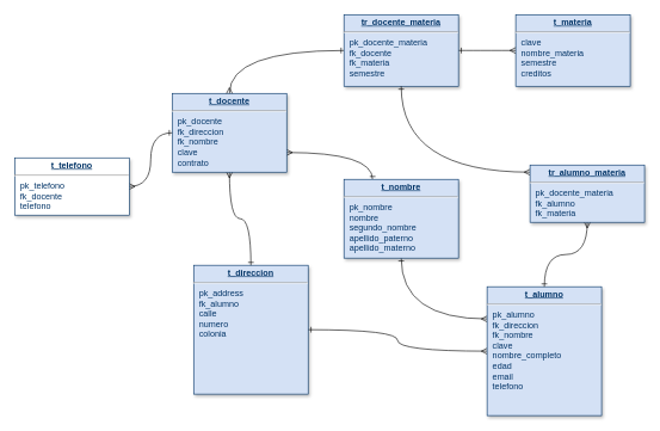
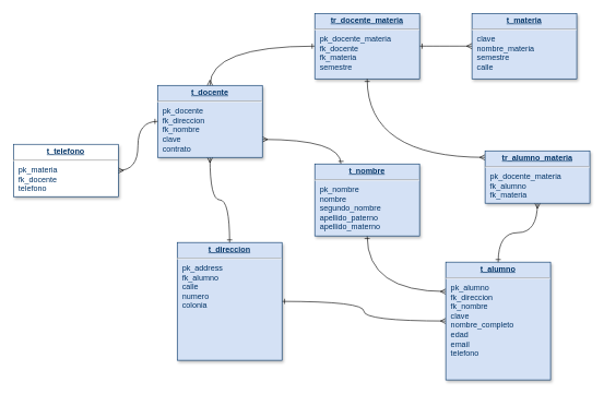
  <mxCell id="0" />
  <mxCell id="1" parent="0" />
  <mxCell id="2" style="edgeStyle=orthogonalEdgeStyle;orthogonalLoop=1;jettySize=auto;html=1;startArrow=ERmany;startFill=0;endArrow=ERone;endFill=0;curved=1;" edge="1" parent="1" source="4" target="5"><mxGeometry relative="1" as="geometry" /></mxCell>
  <mxCell id="3" style="edgeStyle=orthogonalEdgeStyle;orthogonalLoop=1;jettySize=auto;html=1;exitX=0;exitY=0.25;exitDx=0;exitDy=0;curved=1;startArrow=ERmany;startFill=0;endArrow=ERone;endFill=0;" edge="1" parent="1" source="4" target="16"><mxGeometry relative="1" as="geometry" /></mxCell>
  <mxCell id="4" value="&lt;p style=&quot;margin: 0px; margin-top: 4px; text-align: center; text-decoration: underline;&quot;&gt;&lt;strong&gt;t_alumno&lt;/strong&gt;&lt;/p&gt;&lt;hr&gt;&lt;p style=&quot;margin: 0px; margin-left: 8px;&quot;&gt;pk_alumno&lt;/p&gt;&lt;p style=&quot;margin: 0px; margin-left: 8px;&quot;&gt;fk_direccion&lt;/p&gt;&lt;p style=&quot;margin: 0px; margin-left: 8px;&quot;&gt;fk_nombre&lt;/p&gt;&lt;p style=&quot;margin: 0px; margin-left: 8px;&quot;&gt;clave&lt;/p&gt;&lt;p style=&quot;margin: 0px; margin-left: 8px;&quot;&gt;nombre_completo&lt;/p&gt;&lt;p style=&quot;margin: 0px; margin-left: 8px;&quot;&gt;edad&lt;/p&gt;&lt;p style=&quot;margin: 0px; margin-left: 8px;&quot;&gt;email&lt;/p&gt;&lt;p style=&quot;margin: 0px; margin-left: 8px;&quot;&gt;telefono&lt;/p&gt;" style="verticalAlign=top;align=left;overflow=fill;fontSize=12;fontFamily=Helvetica;html=1;strokeColor=#003366;shadow=1;fillColor=#D4E1F5;fontColor=#003366" parent="1" vertex="1"><mxGeometry x="680" y="400" width="160.0" height="180" as="geometry" /></mxCell>
  <mxCell id="5" value="&lt;p style=&quot;margin: 0px; margin-top: 4px; text-align: center; text-decoration: underline;&quot;&gt;&lt;strong&gt;t_direccion&lt;/strong&gt;&lt;/p&gt;&lt;hr&gt;&lt;p style=&quot;margin: 0px; margin-left: 8px;&quot;&gt;pk_address&lt;/p&gt;&lt;p style=&quot;margin: 0px; margin-left: 8px;&quot;&gt;fk_alumno&lt;/p&gt;&lt;p style=&quot;margin: 0px; margin-left: 8px;&quot;&gt;calle&lt;/p&gt;&lt;p style=&quot;margin: 0px; margin-left: 8px;&quot;&gt;numero&lt;/p&gt;&lt;p style=&quot;margin: 0px; margin-left: 8px;&quot;&gt;colonia&lt;/p&gt;" style="verticalAlign=top;align=left;overflow=fill;fontSize=12;fontFamily=Helvetica;html=1;strokeColor=#003366;shadow=1;fillColor=#D4E1F5;fontColor=#003366" vertex="1" parent="1"><mxGeometry x="270" y="370" width="160.0" height="180" as="geometry" /></mxCell>
  <mxCell id="6" style="edgeStyle=orthogonalEdgeStyle;orthogonalLoop=1;jettySize=auto;html=1;curved=1;startArrow=ERmany;startFill=0;endArrow=ERone;endFill=0;" edge="1" parent="1" source="8" target="5"><mxGeometry relative="1" as="geometry" /></mxCell>
  <mxCell id="7" style="edgeStyle=orthogonalEdgeStyle;orthogonalLoop=1;jettySize=auto;html=1;exitX=1;exitY=0.75;exitDx=0;exitDy=0;startArrow=ERmany;startFill=0;endArrow=ERone;endFill=0;curved=1;entryX=0.25;entryY=0;entryDx=0;entryDy=0;" edge="1" parent="1" source="8" target="16"><mxGeometry relative="1" as="geometry" /></mxCell>
  <mxCell id="8" value="&lt;p style=&quot;margin: 0px; margin-top: 4px; text-align: center; text-decoration: underline;&quot;&gt;&lt;strong&gt;t_d&lt;/strong&gt;&lt;strong style=&quot;background-color: initial;&quot;&gt;ocente&lt;/strong&gt;&lt;/p&gt;&lt;hr&gt;&lt;p style=&quot;margin: 0px; margin-left: 8px;&quot;&gt;pk_docente&lt;br&gt;fk_direccion&lt;/p&gt;&lt;p style=&quot;margin: 0px; margin-left: 8px;&quot;&gt;fk_nombre&lt;/p&gt;&lt;p style=&quot;margin: 0px; margin-left: 8px;&quot;&gt;clave&lt;/p&gt;&lt;p style=&quot;margin: 0px; margin-left: 8px;&quot;&gt;contrato&lt;/p&gt;" style="verticalAlign=top;align=left;overflow=fill;fontSize=12;fontFamily=Helvetica;html=1;strokeColor=#003366;shadow=1;fillColor=#D4E1F5;fontColor=#003366" vertex="1" parent="1"><mxGeometry x="240" y="130" width="160" height="110" as="geometry" /></mxCell>
- <mxCell id="9" value="&lt;p style=&quot;margin: 0px; margin-top: 4px; text-align: center; text-decoration: underline;&quot;&gt;&lt;strong&gt;t_materia&lt;/strong&gt;&lt;/p&gt;&lt;hr&gt;&lt;p style=&quot;margin: 0px; margin-left: 8px;&quot;&gt;clave&lt;/p&gt;&lt;p style=&quot;margin: 0px; margin-left: 8px;&quot;&gt;nombre_materia&lt;/p&gt;&lt;p style=&quot;margin: 0px; margin-left: 8px;&quot;&gt;semestre&lt;/p&gt;&lt;p style=&quot;margin: 0px; margin-left: 8px;&quot;&gt;creditos&lt;/p&gt;" style="verticalAlign=top;align=left;overflow=fill;fontSize=12;fontFamily=Helvetica;html=1;strokeColor=#003366;shadow=1;fillColor=#D4E1F5;fontColor=#003366" vertex="1" parent="1"><mxGeometry x="720" y="20" width="160" height="100" as="geometry" /></mxCell>
+ <mxCell id="9" value="&lt;p style=&quot;margin: 0px; margin-top: 4px; text-align: center; text-decoration: underline;&quot;&gt;&lt;strong&gt;t_materia&lt;/strong&gt;&lt;/p&gt;&lt;hr&gt;&lt;p style=&quot;margin: 0px; margin-left: 8px;&quot;&gt;clave&lt;/p&gt;&lt;p style=&quot;margin: 0px; margin-left: 8px;&quot;&gt;nombre_materia&lt;/p&gt;&lt;p style=&quot;margin: 0px; margin-left: 8px;&quot;&gt;semestre&lt;/p&gt;&lt;p style=&quot;margin: 0px; margin-left: 8px;&quot;&gt;calle&lt;/p&gt;" style="verticalAlign=top;align=left;overflow=fill;fontSize=12;fontFamily=Helvetica;html=1;strokeColor=#003366;shadow=1;fillColor=#D4E1F5;fontColor=#003366" vertex="1" parent="1"><mxGeometry x="720" y="20" width="160" height="100" as="geometry" /></mxCell>
  <mxCell id="10" style="edgeStyle=orthogonalEdgeStyle;orthogonalLoop=1;jettySize=auto;html=1;endArrow=ERmany;endFill=0;startArrow=ERone;startFill=0;curved=1;" edge="1" parent="1" source="12" target="8"><mxGeometry relative="1" as="geometry" /></mxCell>
  <mxCell id="11" style="edgeStyle=orthogonalEdgeStyle;orthogonalLoop=1;jettySize=auto;html=1;curved=1;endArrow=ERmany;endFill=0;startArrow=ERone;startFill=0;" edge="1" parent="1" source="12" target="9"><mxGeometry relative="1" as="geometry" /></mxCell>
  <mxCell id="12" value="&lt;p style=&quot;margin: 0px; margin-top: 4px; text-align: center; text-decoration: underline;&quot;&gt;&lt;strong&gt;tr_d&lt;/strong&gt;&lt;strong style=&quot;background-color: initial;&quot;&gt;ocente_materia&lt;/strong&gt;&lt;/p&gt;&lt;hr&gt;&lt;p style=&quot;margin: 0px; margin-left: 8px;&quot;&gt;pk_docente_materia&lt;/p&gt;&lt;p style=&quot;margin: 0px; margin-left: 8px;&quot;&gt;fk_docente&lt;/p&gt;&lt;p style=&quot;margin: 0px; margin-left: 8px;&quot;&gt;fk_materia&lt;/p&gt;&lt;p style=&quot;margin: 0px; margin-left: 8px;&quot;&gt;semestre&lt;/p&gt;" style="verticalAlign=top;align=left;overflow=fill;fontSize=12;fontFamily=Helvetica;html=1;strokeColor=#003366;shadow=1;fillColor=#D4E1F5;fontColor=#003366" vertex="1" parent="1"><mxGeometry x="480" y="20" width="160" height="100" as="geometry" /></mxCell>
  <mxCell id="13" style="edgeStyle=orthogonalEdgeStyle;orthogonalLoop=1;jettySize=auto;html=1;endArrow=ERone;endFill=0;startArrow=ERmany;startFill=0;curved=1;" edge="1" parent="1" source="15" target="4"><mxGeometry relative="1" as="geometry" /></mxCell>
  <mxCell id="14" style="edgeStyle=orthogonalEdgeStyle;orthogonalLoop=1;jettySize=auto;html=1;curved=1;endArrow=ERone;endFill=0;startArrow=ERmany;startFill=0;" edge="1" parent="1" source="15" target="12"><mxGeometry relative="1" as="geometry"><Array as="points"><mxPoint x="560" y="240" /></Array></mxGeometry></mxCell>
  <mxCell id="15" value="&lt;p style=&quot;margin: 0px; margin-top: 4px; text-align: center; text-decoration: underline;&quot;&gt;&lt;strong&gt;tr_alumno&lt;/strong&gt;&lt;strong style=&quot;background-color: initial;&quot;&gt;_materia&lt;/strong&gt;&lt;/p&gt;&lt;hr&gt;&lt;p style=&quot;margin: 0px; margin-left: 8px;&quot;&gt;pk_docente_materia&lt;/p&gt;&lt;p style=&quot;margin: 0px; margin-left: 8px;&quot;&gt;fk_alumno&lt;/p&gt;&lt;p style=&quot;margin: 0px; margin-left: 8px;&quot;&gt;fk_materia&lt;/p&gt;" style="verticalAlign=top;align=left;overflow=fill;fontSize=12;fontFamily=Helvetica;html=1;strokeColor=#003366;shadow=1;fillColor=#D4E1F5;fontColor=#003366" vertex="1" parent="1"><mxGeometry x="740" y="230" width="160" height="80" as="geometry" /></mxCell>
  <mxCell id="16" value="&lt;p style=&quot;margin: 0px; margin-top: 4px; text-align: center; text-decoration: underline;&quot;&gt;&lt;strong&gt;t_nombre&lt;/strong&gt;&lt;/p&gt;&lt;hr&gt;&lt;p style=&quot;margin: 0px; margin-left: 8px;&quot;&gt;pk_nombre&lt;/p&gt;&lt;p style=&quot;margin: 0px; margin-left: 8px;&quot;&gt;nombre&lt;/p&gt;&lt;p style=&quot;margin: 0px; margin-left: 8px;&quot;&gt;segundo_nombre&lt;/p&gt;&lt;p style=&quot;margin: 0px; margin-left: 8px;&quot;&gt;apellido_paterno&lt;/p&gt;&lt;p style=&quot;margin: 0px; margin-left: 8px;&quot;&gt;apellido_materno&lt;/p&gt;" style="verticalAlign=top;align=left;overflow=fill;fontSize=12;fontFamily=Helvetica;html=1;strokeColor=#003366;shadow=1;fillColor=#D4E1F5;fontColor=#003366" vertex="1" parent="1"><mxGeometry x="480" y="250" width="160" height="110" as="geometry" /></mxCell>
  <mxCell id="17" style="edgeStyle=orthogonalEdgeStyle;orthogonalLoop=1;jettySize=auto;html=1;endArrow=ERone;endFill=0;startArrow=ERmany;startFill=0;curved=1;" edge="1" parent="1" source="18" target="8"><mxGeometry relative="1" as="geometry" /></mxCell>
- <mxCell id="18" value="&lt;p style=&quot;margin: 0px; margin-top: 4px; text-align: center; text-decoration: underline;&quot;&gt;&lt;strong&gt;t_telefono&lt;/strong&gt;&lt;/p&gt;&lt;hr&gt;&lt;p style=&quot;margin: 0px; margin-left: 8px;&quot;&gt;pk_telefono&lt;/p&gt;&lt;p style=&quot;margin: 0px; margin-left: 8px;&quot;&gt;fk_docente&lt;/p&gt;&lt;p style=&quot;margin: 0px; margin-left: 8px;&quot;&gt;telefono&lt;/p&gt;" style="verticalAlign=top;align=left;overflow=fill;fontSize=12;fontFamily=Helvetica;html=1;strokeColor=#003366;shadow=1;fillColor=default;fontColor=#003366" vertex="1" parent="1"><mxGeometry x="20" y="220" width="160" height="80" as="geometry" /></mxCell>
+ <mxCell id="18" value="&lt;p style=&quot;margin: 0px; margin-top: 4px; text-align: center; text-decoration: underline;&quot;&gt;&lt;strong&gt;t_telefono&lt;/strong&gt;&lt;/p&gt;&lt;hr&gt;&lt;p style=&quot;margin: 0px; margin-left: 8px;&quot;&gt;pk_materia&lt;/p&gt;&lt;p style=&quot;margin: 0px; margin-left: 8px;&quot;&gt;fk_docente&lt;/p&gt;&lt;p style=&quot;margin: 0px; margin-left: 8px;&quot;&gt;telefono&lt;/p&gt;" style="verticalAlign=top;align=left;overflow=fill;fontSize=12;fontFamily=Helvetica;html=1;strokeColor=#003366;shadow=1;fillColor=default;fontColor=#003366" vertex="1" parent="1"><mxGeometry x="20" y="220" width="160" height="80" as="geometry" /></mxCell>
